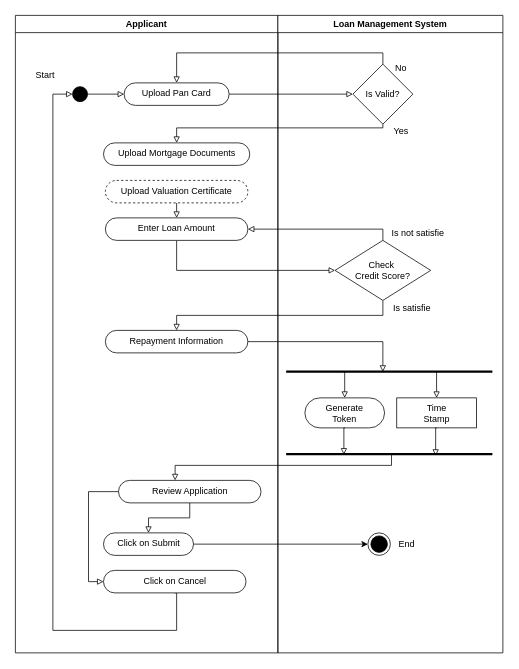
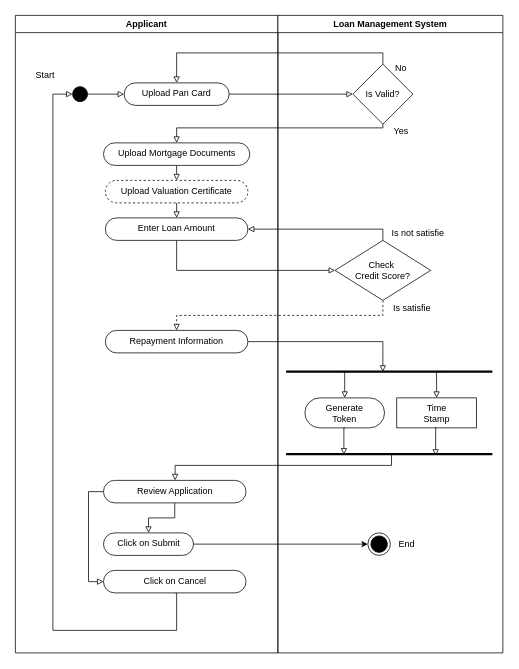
  <mxCell id="0" />
  <mxCell id="1" parent="0" />
  <mxCell id="2" value="" style="edgeStyle=orthogonalEdgeStyle;rounded=0;orthogonalLoop=1;jettySize=auto;html=1;endArrow=block;endFill=0;entryX=0;entryY=0.5;entryDx=0;entryDy=0;" parent="1" source="3" edge="1" target="5"><mxGeometry relative="1" as="geometry"><mxPoint x="325" y="110" as="targetPoint" /></mxGeometry></mxCell>
  <mxCell id="3" value="" style="ellipse;fillColor=strokeColor;html=1;" parent="1" vertex="1"><mxGeometry x="96.25" y="115" width="20" height="20" as="geometry" /></mxCell>
  <mxCell id="4" style="edgeStyle=orthogonalEdgeStyle;rounded=0;orthogonalLoop=1;jettySize=auto;html=1;exitX=1;exitY=0.5;exitDx=0;exitDy=0;entryX=0;entryY=0.5;entryDx=0;entryDy=0;endArrow=block;endFill=0;" parent="1" source="5" target="8" edge="1"><mxGeometry relative="1" as="geometry" /></mxCell>
  <mxCell id="5" value="Upload Pan Card" style="html=1;align=center;verticalAlign=top;rounded=1;absoluteArcSize=1;arcSize=52;dashed=0;whiteSpace=wrap;" parent="1" vertex="1"><mxGeometry x="165" y="110" width="140" height="30" as="geometry" /></mxCell>
  <mxCell id="6" style="edgeStyle=orthogonalEdgeStyle;rounded=0;orthogonalLoop=1;jettySize=auto;html=1;exitX=0.5;exitY=0;exitDx=0;exitDy=0;jumpStyle=none;endArrow=block;endFill=0;entryX=0.5;entryY=0;entryDx=0;entryDy=0;" parent="1" source="8" target="5" edge="1"><mxGeometry relative="1" as="geometry"><Array as="points"><mxPoint x="510" y="70" /><mxPoint x="235" y="70" /></Array><mxPoint x="305" y="120" as="targetPoint" /></mxGeometry></mxCell>
  <mxCell id="7" style="edgeStyle=orthogonalEdgeStyle;rounded=0;orthogonalLoop=1;jettySize=auto;html=1;exitX=0.5;exitY=1;exitDx=0;exitDy=0;entryX=0.5;entryY=0;entryDx=0;entryDy=0;endArrow=block;endFill=0;" parent="1" source="8" target="12" edge="1"><mxGeometry relative="1" as="geometry"><Array as="points"><mxPoint x="510" y="170" /><mxPoint x="235" y="170" /></Array></mxGeometry></mxCell>
  <mxCell id="8" value="Is Valid?" style="rhombus;whiteSpace=wrap;html=1;" parent="1" vertex="1"><mxGeometry x="470" y="85" width="80" height="80" as="geometry" /></mxCell>
  <mxCell id="9" value="No" style="text;html=1;align=center;verticalAlign=middle;whiteSpace=wrap;rounded=0;" parent="1" vertex="1"><mxGeometry x="512.25" y="80" width="45" height="20" as="geometry" /></mxCell>
  <mxCell id="10" value="Start" style="text;html=1;align=center;verticalAlign=middle;whiteSpace=wrap;rounded=0;" parent="1" vertex="1"><mxGeometry x="30" y="85" width="60" height="30" as="geometry" /></mxCell>
+ <mxCell id="11" style="edgeStyle=orthogonalEdgeStyle;rounded=0;orthogonalLoop=1;jettySize=auto;html=1;exitX=0.5;exitY=1;exitDx=0;exitDy=0;entryX=0.5;entryY=0;entryDx=0;entryDy=0;endArrow=block;endFill=0;" parent="1" source="12" target="14" edge="1"><mxGeometry relative="1" as="geometry" /></mxCell>
  <mxCell id="12" value="Upload Mortgage Documents" style="html=1;align=center;verticalAlign=top;rounded=1;absoluteArcSize=1;arcSize=52;dashed=0;whiteSpace=wrap;" parent="1" vertex="1"><mxGeometry x="137.5" y="190" width="195" height="30" as="geometry" /></mxCell>
  <mxCell id="13" style="edgeStyle=orthogonalEdgeStyle;rounded=0;orthogonalLoop=1;jettySize=auto;html=1;exitX=0.5;exitY=1;exitDx=0;exitDy=0;entryX=0.5;entryY=0;entryDx=0;entryDy=0;endArrow=block;endFill=0;" parent="1" source="14" target="17" edge="1"><mxGeometry relative="1" as="geometry" /></mxCell>
  <mxCell id="14" value="Upload Valuation Certificate" style="html=1;align=center;verticalAlign=top;rounded=1;absoluteArcSize=1;arcSize=52;dashed=1;whiteSpace=wrap;" parent="1" vertex="1"><mxGeometry x="140" y="240" width="190" height="30" as="geometry" /></mxCell>
  <mxCell id="15" value="Yes" style="text;html=1;align=center;verticalAlign=middle;whiteSpace=wrap;rounded=0;" parent="1" vertex="1"><mxGeometry x="512.25" y="165" width="45" height="20" as="geometry" /></mxCell>
  <mxCell id="16" style="edgeStyle=orthogonalEdgeStyle;rounded=0;orthogonalLoop=1;jettySize=auto;html=1;entryX=0;entryY=0.5;entryDx=0;entryDy=0;endArrow=block;endFill=0;" parent="1" target="20" edge="1"><mxGeometry relative="1" as="geometry"><Array as="points"><mxPoint x="235" y="360" /></Array><mxPoint x="235" y="320" as="sourcePoint" /></mxGeometry></mxCell>
  <mxCell id="17" value="Enter Loan Amount" style="html=1;align=center;verticalAlign=top;rounded=1;absoluteArcSize=1;arcSize=52;dashed=0;whiteSpace=wrap;" parent="1" vertex="1"><mxGeometry x="140" y="290" width="190" height="30" as="geometry" /></mxCell>
  <mxCell id="18" style="edgeStyle=orthogonalEdgeStyle;rounded=0;orthogonalLoop=1;jettySize=auto;html=1;exitX=0.5;exitY=0;exitDx=0;exitDy=0;entryX=1;entryY=0.5;entryDx=0;entryDy=0;endArrow=block;endFill=0;" parent="1" source="20" target="17" edge="1"><mxGeometry relative="1" as="geometry"><Array as="points"><mxPoint x="510" y="305" /></Array></mxGeometry></mxCell>
- <mxCell id="19" style="edgeStyle=orthogonalEdgeStyle;rounded=0;orthogonalLoop=1;jettySize=auto;html=1;exitX=0.5;exitY=1;exitDx=0;exitDy=0;endArrow=block;endFill=0;" parent="1" source="20" target="22" edge="1"><mxGeometry relative="1" as="geometry" /></mxCell>
+ <mxCell id="19" style="edgeStyle=orthogonalEdgeStyle;rounded=0;orthogonalLoop=1;jettySize=auto;html=1;exitX=0.5;exitY=1;exitDx=0;exitDy=0;endArrow=block;endFill=0;dashed=1;" parent="1" source="20" target="22" edge="1"><mxGeometry relative="1" as="geometry" /></mxCell>
  <mxCell id="20" value="&lt;div&gt;Check&amp;nbsp;&lt;/div&gt;&lt;div&gt;Credit&amp;nbsp;&lt;span style=&quot;background-color: initial;&quot;&gt;Score?&lt;/span&gt;&lt;/div&gt;" style="rhombus;whiteSpace=wrap;html=1;" parent="1" vertex="1"><mxGeometry x="446.25" y="320" width="127.5" height="80" as="geometry" /></mxCell>
  <mxCell id="21" value="Is not satisfie" style="text;html=1;align=center;verticalAlign=middle;whiteSpace=wrap;rounded=0;" parent="1" vertex="1"><mxGeometry x="512.25" y="300" width="90" height="20" as="geometry" /></mxCell>
  <mxCell id="22" value="Repayment Information" style="html=1;align=center;verticalAlign=top;rounded=1;absoluteArcSize=1;arcSize=52;dashed=0;whiteSpace=wrap;" parent="1" vertex="1"><mxGeometry x="140" y="440" width="190" height="30" as="geometry" /></mxCell>
  <mxCell id="23" value="Is satisfie" style="text;html=1;align=center;verticalAlign=middle;whiteSpace=wrap;rounded=0;" parent="1" vertex="1"><mxGeometry x="512.25" y="400" width="73.75" height="20" as="geometry" /></mxCell>
  <mxCell id="24" style="edgeStyle=orthogonalEdgeStyle;rounded=0;orthogonalLoop=1;jettySize=auto;html=1;exitX=0.75;exitY=0.5;exitDx=0;exitDy=0;exitPerimeter=0;entryX=0.5;entryY=0;entryDx=0;entryDy=0;endArrow=block;endFill=0;" parent="1" source="26" target="28" edge="1"><mxGeometry relative="1" as="geometry" /></mxCell>
  <mxCell id="25" style="edgeStyle=orthogonalEdgeStyle;rounded=0;orthogonalLoop=1;jettySize=auto;html=1;exitX=0.25;exitY=0.5;exitDx=0;exitDy=0;exitPerimeter=0;entryX=0.5;entryY=0;entryDx=0;entryDy=0;endArrow=block;endFill=0;" parent="1" source="26" target="27" edge="1"><mxGeometry relative="1" as="geometry" /></mxCell>
  <mxCell id="26" value="" style="shape=line;html=1;strokeWidth=3;strokeColor=#000000;" parent="1" vertex="1"><mxGeometry x="381" y="490" width="275" height="10" as="geometry" /></mxCell>
  <mxCell id="27" value="Generate&lt;div&gt;Token&lt;/div&gt;" style="html=1;align=center;verticalAlign=top;rounded=1;absoluteArcSize=1;arcSize=52;dashed=0;whiteSpace=wrap;" parent="1" vertex="1"><mxGeometry x="406" y="530" width="106.25" height="40" as="geometry" /></mxCell>
  <mxCell id="28" value="Time&lt;div&gt;Stamp&lt;/div&gt;" style="html=1;align=center;verticalAlign=top;absoluteArcSize=1;arcSize=52;dashed=0;whiteSpace=wrap;rounded=0;" parent="1" vertex="1"><mxGeometry x="528.5" y="530" width="106.25" height="40" as="geometry" /></mxCell>
  <mxCell id="29" value="" style="shape=line;html=1;strokeWidth=3;strokeColor=#000000;" parent="1" vertex="1"><mxGeometry x="381" y="600" width="275" height="10" as="geometry" /></mxCell>
  <mxCell id="30" value="" style="edgeStyle=orthogonalEdgeStyle;rounded=0;orthogonalLoop=1;jettySize=auto;html=1;endArrow=block;endFill=0;exitX=0.5;exitY=1;exitDx=0;exitDy=0;entryX=0.5;entryY=0;entryDx=0;entryDy=0;" parent="1" source="32" target="38" edge="1"><mxGeometry relative="1" as="geometry"><mxPoint x="511" y="700" as="targetPoint" /></mxGeometry></mxCell>
  <mxCell id="31" style="edgeStyle=orthogonalEdgeStyle;rounded=0;orthogonalLoop=1;jettySize=auto;html=1;exitX=0;exitY=0.5;exitDx=0;exitDy=0;entryX=0;entryY=0.5;entryDx=0;entryDy=0;endArrow=block;endFill=0;" parent="1" source="32" target="40" edge="1"><mxGeometry relative="1" as="geometry" /></mxCell>
- <mxCell id="32" value="Review Application" style="html=1;align=center;verticalAlign=top;rounded=1;absoluteArcSize=1;arcSize=52;dashed=0;whiteSpace=wrap;" parent="1" vertex="1"><mxGeometry x="157.5" y="640" width="190" height="30" as="geometry" /></mxCell>
+ <mxCell id="32" value="Review Application" style="html=1;align=center;verticalAlign=top;rounded=1;absoluteArcSize=1;arcSize=52;dashed=0;whiteSpace=wrap;" parent="1" vertex="1"><mxGeometry x="137.5" y="640" width="190" height="30" as="geometry" /></mxCell>
  <mxCell id="33" style="edgeStyle=orthogonalEdgeStyle;rounded=0;orthogonalLoop=1;jettySize=auto;html=1;exitX=0.511;exitY=0.48;exitDx=0;exitDy=0;endArrow=block;endFill=0;exitPerimeter=0;" parent="1" source="29" edge="1" target="32"><mxGeometry relative="1" as="geometry"><mxPoint x="514" y="640" as="targetPoint" /><Array as="points"><mxPoint x="522" y="620" /><mxPoint x="233" y="620" /></Array></mxGeometry></mxCell>
  <mxCell id="34" style="edgeStyle=orthogonalEdgeStyle;rounded=0;orthogonalLoop=1;jettySize=auto;html=1;exitX=0.5;exitY=1;exitDx=0;exitDy=0;entryX=0.28;entryY=0.56;entryDx=0;entryDy=0;entryPerimeter=0;endArrow=block;endFill=0;" parent="1" source="27" target="29" edge="1"><mxGeometry relative="1" as="geometry" /></mxCell>
  <mxCell id="35" style="edgeStyle=orthogonalEdgeStyle;rounded=0;orthogonalLoop=1;jettySize=auto;html=1;exitX=0.5;exitY=1;exitDx=0;exitDy=0;entryX=0.725;entryY=0.72;entryDx=0;entryDy=0;entryPerimeter=0;endArrow=block;endFill=0;" parent="1" source="28" target="29" edge="1"><mxGeometry relative="1" as="geometry" /></mxCell>
  <mxCell id="36" style="edgeStyle=orthogonalEdgeStyle;rounded=0;orthogonalLoop=1;jettySize=auto;html=1;exitX=1;exitY=0.5;exitDx=0;exitDy=0;entryX=0.469;entryY=0.52;entryDx=0;entryDy=0;entryPerimeter=0;endArrow=block;endFill=0;" parent="1" source="22" target="26" edge="1"><mxGeometry relative="1" as="geometry" /></mxCell>
  <mxCell id="37" style="edgeStyle=orthogonalEdgeStyle;rounded=0;orthogonalLoop=1;jettySize=auto;html=1;exitX=1;exitY=0.5;exitDx=0;exitDy=0;entryX=0;entryY=0.5;entryDx=0;entryDy=0;" edge="1" parent="1" source="38" target="41"><mxGeometry relative="1" as="geometry" /></mxCell>
  <mxCell id="38" value="Click on Submit" style="html=1;align=center;verticalAlign=top;rounded=1;absoluteArcSize=1;arcSize=52;dashed=0;whiteSpace=wrap;" parent="1" vertex="1"><mxGeometry x="137.5" y="710" width="120" height="30" as="geometry" /></mxCell>
  <mxCell id="39" style="edgeStyle=orthogonalEdgeStyle;rounded=0;orthogonalLoop=1;jettySize=auto;html=1;exitX=0.5;exitY=1;exitDx=0;exitDy=0;entryX=0;entryY=0.5;entryDx=0;entryDy=0;endArrow=block;endFill=0;" parent="1" source="40" target="3" edge="1"><mxGeometry relative="1" as="geometry"><mxPoint x="540" y="380" as="targetPoint" /><Array as="points"><mxPoint x="235" y="840" /><mxPoint x="70" y="840" /><mxPoint x="70" y="125" /></Array></mxGeometry></mxCell>
  <mxCell id="40" value="Click on Cancel" style="html=1;align=center;verticalAlign=top;rounded=1;absoluteArcSize=1;arcSize=52;dashed=0;whiteSpace=wrap;" parent="1" vertex="1"><mxGeometry x="137.5" y="760" width="190" height="30" as="geometry" /></mxCell>
  <mxCell id="41" value="" style="ellipse;html=1;shape=endState;fillColor=strokeColor;" parent="1" vertex="1"><mxGeometry x="490" y="710" width="30" height="30" as="geometry" /></mxCell>
  <mxCell id="42" value="End" style="text;html=1;align=center;verticalAlign=middle;whiteSpace=wrap;rounded=0;" parent="1" vertex="1"><mxGeometry x="512.25" y="710" width="60" height="30" as="geometry" /></mxCell>
  <mxCell id="43" value="Applicant" style="swimlane;whiteSpace=wrap;html=1;" vertex="1" parent="1"><mxGeometry x="20" y="20" width="350" height="850" as="geometry" /></mxCell>
  <mxCell id="44" value="Loan Management System" style="swimlane;whiteSpace=wrap;html=1;" vertex="1" parent="1"><mxGeometry x="370" y="20" width="300" height="850" as="geometry" /></mxCell>
